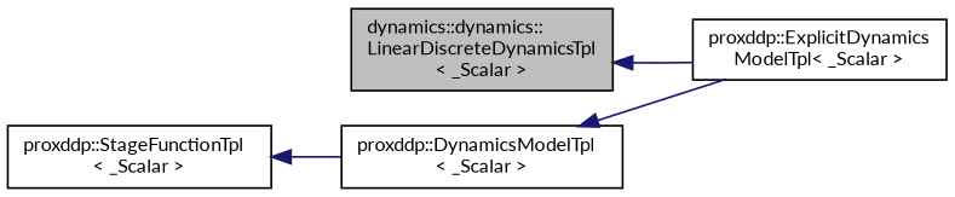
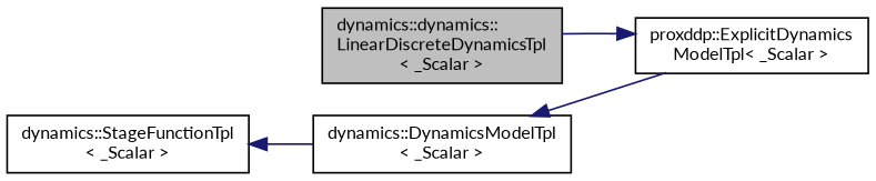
  digraph {
    fontname=Lato
    rankdir=LR
    node [color=black fontname=Lato fontsize=10 shape=record]
    edge [color=midnightblue dir=back fontname=Lato fontsize=10 labelfontname=Helvetica labelfontsize=10 style=solid]
    n1 [fillcolor=grey75 fontcolor=black height=0.2 label="dynamics::dynamics::\lLinearDiscreteDynamicsTpl\l\< _Scalar \>" style=filled width=0.4]
    n2 [height=0.2 label="proxddp::ExplicitDynamics\lModelTpl\< _Scalar \>" width=0.4]
-   n3 [height=0.2 label="proxddp::DynamicsModelTpl\l\< _Scalar \>" width=0.4]
-   n4 [height=0.2 label="proxddp::StageFunctionTpl\l\< _Scalar \>" width=0.4]
-   n1 -> n2
+   n3 [height=0.2 label="dynamics::DynamicsModelTpl\l\< _Scalar \>" width=0.4]
+   n4 [height=0.2 label="dynamics::StageFunctionTpl\l\< _Scalar \>" width=0.4]
+   n2 -> n1
    n3 -> n2
    n4 -> n3
  }
